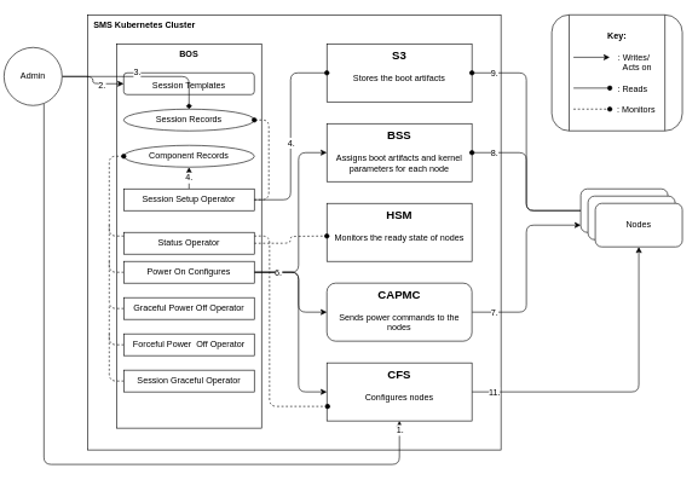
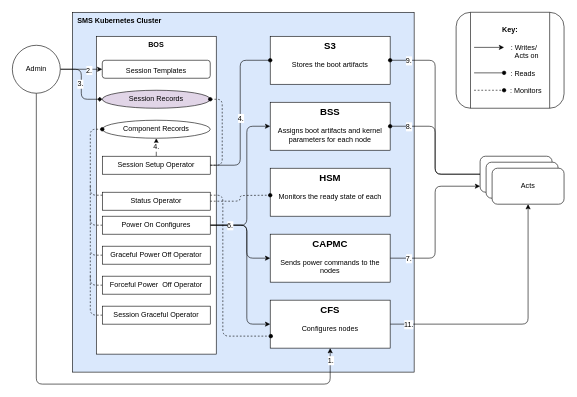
  <mxCell id="0" />
  <mxCell id="1" parent="0" />
- <mxCell id="2" value="&amp;nbsp; &lt;b&gt;SMS Kubernetes Cluster&lt;/b&gt;" style="rounded=0;whiteSpace=wrap;html=1;align=left;verticalAlign=top;" parent="1" vertex="1"><mxGeometry x="120" y="20" width="570" height="600" as="geometry" /></mxCell>
+ <mxCell id="2" value="&amp;nbsp; &lt;b&gt;SMS Kubernetes Cluster&lt;/b&gt;" style="rounded=0;whiteSpace=wrap;html=1;align=left;verticalAlign=top;fillColor=#dae8fc;" parent="1" vertex="1"><mxGeometry x="120" y="20" width="570" height="600" as="geometry" /></mxCell>
  <mxCell id="3" value="&lt;b style=&quot;font-size: 12px;&quot;&gt;BOS&lt;/b&gt;" style="rounded=0;whiteSpace=wrap;html=1;labelPosition=center;verticalLabelPosition=middle;align=center;verticalAlign=top;fontSize=12;" parent="1" vertex="1"><mxGeometry x="160" y="60" width="200" height="530" as="geometry" /></mxCell>
  <mxCell id="4" value="&lt;div&gt;&lt;b&gt;S3&lt;br&gt;&lt;/b&gt;&lt;/div&gt;&lt;div style=&quot;font-size: 12px;&quot;&gt;&lt;br&gt;&lt;/div&gt;&lt;div style=&quot;font-size: 12px;&quot;&gt;Stores the boot artifacts&lt;br&gt;&lt;b&gt;&lt;/b&gt;&lt;/div&gt;" style="rounded=0;whiteSpace=wrap;html=1;fontSize=16;verticalAlign=top;" parent="1" vertex="1"><mxGeometry x="450" y="60" width="200" height="80" as="geometry" /></mxCell>
  <mxCell id="5" value="&lt;div&gt;&lt;b&gt;BSS&lt;br&gt;&lt;/b&gt;&lt;/div&gt;&lt;div style=&quot;font-size: 12px;&quot;&gt;&lt;b&gt;&lt;br&gt;&lt;/b&gt;&lt;/div&gt;&lt;div style=&quot;font-size: 12px;&quot;&gt;Assigns boot artifacts and kernel parameters for each node&lt;br&gt;&lt;b&gt;&lt;/b&gt;&lt;/div&gt;" style="rounded=0;whiteSpace=wrap;html=1;fontSize=16;verticalAlign=top;" parent="1" vertex="1"><mxGeometry x="450" y="170" width="200" height="80" as="geometry" /></mxCell>
- <mxCell id="6" value="&lt;div&gt;&lt;b&gt;HSM&lt;/b&gt;&lt;/div&gt;&lt;div style=&quot;font-size: 12px;&quot;&gt;&lt;b&gt;&lt;br&gt;&lt;/b&gt;&lt;/div&gt;&lt;div style=&quot;font-size: 12px;&quot;&gt;Monitors the ready state of nodes&lt;br&gt;&lt;b&gt;&lt;/b&gt;&lt;/div&gt;" style="rounded=0;whiteSpace=wrap;html=1;fontSize=16;verticalAlign=top;" parent="1" vertex="1"><mxGeometry x="450" y="280" width="200" height="80" as="geometry" /></mxCell>
+ <mxCell id="6" value="&lt;div&gt;&lt;b&gt;HSM&lt;/b&gt;&lt;/div&gt;&lt;div style=&quot;font-size: 12px;&quot;&gt;&lt;b&gt;&lt;br&gt;&lt;/b&gt;&lt;/div&gt;&lt;div style=&quot;font-size: 12px;&quot;&gt;Monitors the ready state of each&lt;br&gt;&lt;b&gt;&lt;/b&gt;&lt;/div&gt;" style="rounded=0;whiteSpace=wrap;html=1;fontSize=16;verticalAlign=top;" parent="1" vertex="1"><mxGeometry x="450" y="280" width="200" height="80" as="geometry" /></mxCell>
  <mxCell id="7" style="edgeStyle=orthogonalEdgeStyle;shape=connector;rounded=1;orthogonalLoop=1;jettySize=auto;html=1;labelBackgroundColor=default;fontFamily=Helvetica;fontSize=12;fontColor=default;endArrow=classic;strokeColor=default;" parent="1" source="9" edge="1"><mxGeometry relative="1" as="geometry"><mxPoint x="800" y="310" as="targetPoint" /><Array as="points"><mxPoint x="725" y="430" /><mxPoint x="725" y="310" /><mxPoint x="800" y="310" /></Array></mxGeometry></mxCell>
  <mxCell id="8" value="7." style="edgeLabel;html=1;align=center;verticalAlign=middle;resizable=0;points=[];fontSize=12;fontFamily=Helvetica;fontColor=default;" parent="7" vertex="1" connectable="0"><mxGeometry x="-0.234" y="3" relative="1" as="geometry"><mxPoint x="-42" y="28" as="offset" /></mxGeometry></mxCell>
- <mxCell id="9" value="&lt;div&gt;&lt;b&gt;CAPMC&lt;br&gt;&lt;/b&gt;&lt;/div&gt;&lt;div style=&quot;font-size: 12px;&quot;&gt;&lt;b&gt;&lt;br&gt;&lt;/b&gt;&lt;/div&gt;&lt;div style=&quot;font-size: 12px;&quot;&gt;Sends power commands to the nodes&lt;b&gt;&lt;br&gt;&lt;/b&gt;&lt;/div&gt;" style="whiteSpace=wrap;html=1;fontSize=16;verticalAlign=top;rounded=1;" parent="1" vertex="1"><mxGeometry x="450" y="390" width="200" height="80" as="geometry" /></mxCell>
+ <mxCell id="9" value="&lt;div&gt;&lt;b&gt;CAPMC&lt;br&gt;&lt;/b&gt;&lt;/div&gt;&lt;div style=&quot;font-size: 12px;&quot;&gt;&lt;b&gt;&lt;br&gt;&lt;/b&gt;&lt;/div&gt;&lt;div style=&quot;font-size: 12px;&quot;&gt;Sends power commands to the nodes&lt;b&gt;&lt;br&gt;&lt;/b&gt;&lt;/div&gt;" style="rounded=0;whiteSpace=wrap;html=1;fontSize=16;verticalAlign=top;" parent="1" vertex="1"><mxGeometry x="450" y="390" width="200" height="80" as="geometry" /></mxCell>
  <mxCell id="10" style="edgeStyle=orthogonalEdgeStyle;shape=connector;rounded=1;orthogonalLoop=1;jettySize=auto;html=1;entryX=0.5;entryY=1;entryDx=0;entryDy=0;labelBackgroundColor=default;fontFamily=Helvetica;fontSize=12;fontColor=default;endArrow=classic;strokeColor=default;" parent="1" source="12" target="41" edge="1"><mxGeometry relative="1" as="geometry" /></mxCell>
  <mxCell id="11" value="11." style="edgeLabel;html=1;align=center;verticalAlign=middle;resizable=0;points=[];fontSize=12;fontFamily=Helvetica;fontColor=default;" parent="10" vertex="1" connectable="0"><mxGeometry x="-0.233" y="-1" relative="1" as="geometry"><mxPoint x="-135" y="-1" as="offset" /></mxGeometry></mxCell>
  <mxCell id="12" value="&lt;div&gt;&lt;b&gt;CFS&lt;/b&gt;&lt;/div&gt;&lt;div style=&quot;font-size: 12px;&quot;&gt;&lt;b&gt;&lt;br&gt;&lt;/b&gt;&lt;/div&gt;&lt;div style=&quot;font-size: 12px;&quot;&gt;Configures nodes&lt;b&gt;&lt;br&gt;&lt;/b&gt;&lt;/div&gt;" style="rounded=0;whiteSpace=wrap;html=1;fontSize=16;verticalAlign=top;" parent="1" vertex="1"><mxGeometry x="450" y="500" width="200" height="80" as="geometry" /></mxCell>
  <mxCell id="13" style="edgeStyle=orthogonalEdgeStyle;shape=connector;rounded=1;orthogonalLoop=1;jettySize=auto;html=1;exitX=1;exitY=0.5;exitDx=0;exitDy=0;entryX=0;entryY=0.5;entryDx=0;entryDy=0;labelBackgroundColor=default;fontFamily=Helvetica;fontSize=12;fontColor=default;endArrow=classic;endFill=1;strokeColor=default;" parent="1" source="22" target="12" edge="1"><mxGeometry relative="1" as="geometry"><Array as="points"><mxPoint x="411" y="375" /><mxPoint x="411" y="540" /></Array></mxGeometry></mxCell>
  <mxCell id="14" style="edgeStyle=orthogonalEdgeStyle;shape=connector;rounded=1;orthogonalLoop=1;jettySize=auto;html=1;entryX=0;entryY=0.5;entryDx=0;entryDy=0;labelBackgroundColor=default;fontFamily=Helvetica;fontSize=12;fontColor=default;endArrow=oval;strokeColor=default;endFill=1;" parent="1" source="17" target="4" edge="1"><mxGeometry relative="1" as="geometry" /></mxCell>
  <mxCell id="15" value="4." style="edgeLabel;html=1;align=center;verticalAlign=middle;resizable=0;points=[];fontSize=12;fontFamily=Helvetica;fontColor=default;" parent="14" vertex="1" connectable="0"><mxGeometry x="-0.062" y="-3" relative="1" as="geometry"><mxPoint x="-3" as="offset" /></mxGeometry></mxCell>
  <mxCell id="16" value="4." style="edgeStyle=orthogonalEdgeStyle;shape=connector;rounded=1;orthogonalLoop=1;jettySize=auto;html=1;entryX=0.5;entryY=1;entryDx=0;entryDy=0;labelBackgroundColor=default;fontFamily=Helvetica;fontSize=12;fontColor=default;endArrow=classic;strokeColor=default;" parent="1" source="17" target="42" edge="1"><mxGeometry relative="1" as="geometry" /></mxCell>
  <mxCell id="17" value="&lt;font style=&quot;font-size: 12px;&quot;&gt;Session Setup Operator&lt;br style=&quot;font-size: 12px;&quot;&gt;&lt;/font&gt;" style="rounded=0;whiteSpace=wrap;html=1;fontSize=12;verticalAlign=middle;" parent="1" vertex="1"><mxGeometry x="170" y="260" width="180" height="30" as="geometry" /></mxCell>
  <mxCell id="18" style="edgeStyle=orthogonalEdgeStyle;shape=connector;rounded=1;orthogonalLoop=1;jettySize=auto;html=1;labelBackgroundColor=default;fontFamily=Helvetica;fontSize=12;fontColor=default;endArrow=none;endFill=0;strokeColor=default;dashed=1;" parent="1" source="22" edge="1"><mxGeometry relative="1" as="geometry"><mxPoint x="150" y="310" as="targetPoint" /></mxGeometry></mxCell>
  <mxCell id="19" style="edgeStyle=orthogonalEdgeStyle;shape=connector;rounded=1;orthogonalLoop=1;jettySize=auto;html=1;entryX=0;entryY=0.5;entryDx=0;entryDy=0;labelBackgroundColor=default;fontFamily=Helvetica;fontSize=12;fontColor=default;endArrow=classic;endFill=1;strokeColor=default;" parent="1" source="22" target="5" edge="1"><mxGeometry relative="1" as="geometry"><Array as="points"><mxPoint x="411" y="375" /><mxPoint x="411" y="210" /></Array></mxGeometry></mxCell>
  <mxCell id="20" style="edgeStyle=orthogonalEdgeStyle;shape=connector;rounded=1;orthogonalLoop=1;jettySize=auto;html=1;labelBackgroundColor=default;fontFamily=Helvetica;fontSize=12;fontColor=default;endArrow=classic;endFill=1;strokeColor=default;" parent="1" source="22" target="9" edge="1"><mxGeometry relative="1" as="geometry"><Array as="points"><mxPoint x="411" y="375" /><mxPoint x="411" y="430" /></Array></mxGeometry></mxCell>
  <mxCell id="21" value="6." style="edgeLabel;html=1;align=center;verticalAlign=middle;resizable=0;points=[];fontSize=12;fontFamily=Helvetica;fontColor=default;" parent="20" vertex="1" connectable="0"><mxGeometry x="-0.587" relative="1" as="geometry"><mxPoint as="offset" /></mxGeometry></mxCell>
  <mxCell id="22" value="Power On Configures" style="rounded=0;whiteSpace=wrap;html=1;fontSize=12;verticalAlign=middle;" parent="1" vertex="1"><mxGeometry x="170" y="360" width="180" height="30" as="geometry" /></mxCell>
  <mxCell id="23" style="edgeStyle=orthogonalEdgeStyle;shape=connector;rounded=1;orthogonalLoop=1;jettySize=auto;html=1;exitX=1;exitY=0.5;exitDx=0;exitDy=0;labelBackgroundColor=default;fontFamily=Helvetica;fontSize=12;fontColor=default;endArrow=oval;endFill=1;strokeColor=default;dashed=1;" parent="1" source="25" edge="1"><mxGeometry relative="1" as="geometry"><mxPoint x="450" y="325" as="targetPoint" /></mxGeometry></mxCell>
  <mxCell id="24" style="edgeStyle=orthogonalEdgeStyle;shape=connector;rounded=1;orthogonalLoop=1;jettySize=auto;html=1;labelBackgroundColor=default;fontFamily=Helvetica;fontSize=12;fontColor=default;endArrow=oval;endFill=1;strokeColor=default;dashed=1;" parent="1" source="25" edge="1"><mxGeometry relative="1" as="geometry"><mxPoint x="451" y="560" as="targetPoint" /><Array as="points"><mxPoint x="371" y="325" /><mxPoint x="371" y="560" /><mxPoint x="450" y="560" /></Array></mxGeometry></mxCell>
  <mxCell id="25" value="Status Operator" style="rounded=0;whiteSpace=wrap;html=1;fontSize=12;verticalAlign=middle;" parent="1" vertex="1"><mxGeometry x="170" y="320" width="180" height="30" as="geometry" /></mxCell>
  <mxCell id="26" style="edgeStyle=orthogonalEdgeStyle;shape=connector;rounded=1;orthogonalLoop=1;jettySize=auto;html=1;labelBackgroundColor=default;fontFamily=Helvetica;fontSize=12;fontColor=default;endArrow=none;endFill=0;strokeColor=default;dashed=1;" parent="1" source="27" edge="1"><mxGeometry relative="1" as="geometry"><mxPoint x="150" y="360" as="targetPoint" /></mxGeometry></mxCell>
  <mxCell id="27" value="&lt;font style=&quot;font-size: 12px;&quot;&gt;Graceful Power Off Operator&lt;/font&gt;" style="rounded=0;whiteSpace=wrap;html=1;fontSize=12;verticalAlign=middle;" parent="1" vertex="1"><mxGeometry x="170" y="410" width="180" height="30" as="geometry" /></mxCell>
  <mxCell id="28" style="edgeStyle=orthogonalEdgeStyle;shape=connector;rounded=1;orthogonalLoop=1;jettySize=auto;html=1;labelBackgroundColor=default;fontFamily=Helvetica;fontSize=12;fontColor=default;endArrow=none;endFill=0;strokeColor=default;dashed=1;" parent="1" source="29" edge="1"><mxGeometry relative="1" as="geometry"><mxPoint x="150" y="420" as="targetPoint" /></mxGeometry></mxCell>
  <mxCell id="29" value="&lt;font style=&quot;font-size: 12px;&quot;&gt;Forceful Power&amp;nbsp; Off Operator&lt;/font&gt;" style="rounded=0;whiteSpace=wrap;html=1;fontSize=12;verticalAlign=middle;" parent="1" vertex="1"><mxGeometry x="170" y="460" width="180" height="30" as="geometry" /></mxCell>
  <mxCell id="30" style="edgeStyle=orthogonalEdgeStyle;shape=connector;rounded=1;orthogonalLoop=1;jettySize=auto;html=1;labelBackgroundColor=default;fontFamily=Helvetica;fontSize=12;fontColor=default;endArrow=none;endFill=0;strokeColor=default;dashed=1;" parent="1" source="31" edge="1"><mxGeometry relative="1" as="geometry"><mxPoint x="150" y="460" as="targetPoint" /></mxGeometry></mxCell>
  <mxCell id="31" value="&lt;font style=&quot;font-size: 12px;&quot;&gt;Session Graceful Operator&lt;br style=&quot;font-size: 12px;&quot;&gt;&lt;/font&gt;" style="rounded=0;whiteSpace=wrap;html=1;fontSize=12;verticalAlign=middle;" parent="1" vertex="1"><mxGeometry x="170" y="510" width="180" height="30" as="geometry" /></mxCell>
  <mxCell id="32" style="edgeStyle=orthogonalEdgeStyle;rounded=0;orthogonalLoop=1;jettySize=auto;html=1;exitX=0.5;exitY=1;exitDx=0;exitDy=0;fontSize=12;" parent="1" source="3" target="3" edge="1"><mxGeometry relative="1" as="geometry" /></mxCell>
- <mxCell id="33" value="Session Records" style="ellipse;whiteSpace=wrap;html=1;fontSize=12;verticalAlign=middle;" parent="1" vertex="1"><mxGeometry x="170" y="150" width="180" height="30" as="geometry" /></mxCell>
+ <mxCell id="33" value="Session Records" style="ellipse;whiteSpace=wrap;html=1;fontSize=12;verticalAlign=middle;fillColor=#e1d5e7;" parent="1" vertex="1"><mxGeometry x="170" y="150" width="180" height="30" as="geometry" /></mxCell>
  <mxCell id="34" value="&lt;font style=&quot;font-size: 12px;&quot;&gt;Session Templates&lt;/font&gt;" style="whiteSpace=wrap;html=1;fontSize=16;verticalAlign=middle;glass=0;shadow=0;sketch=0;rounded=1;" parent="1" vertex="1"><mxGeometry x="170" y="100" width="180" height="30" as="geometry" /></mxCell>
  <mxCell id="35" style="edgeStyle=orthogonalEdgeStyle;shape=connector;rounded=1;orthogonalLoop=1;jettySize=auto;html=1;entryX=1;entryY=0.5;entryDx=0;entryDy=0;labelBackgroundColor=default;fontFamily=Helvetica;fontSize=12;fontColor=default;endArrow=oval;strokeColor=default;endFill=1;" parent="1" source="39" target="5" edge="1"><mxGeometry relative="1" as="geometry" /></mxCell>
  <mxCell id="36" value="8." style="edgeLabel;html=1;align=center;verticalAlign=middle;resizable=0;points=[];fontSize=12;fontFamily=Helvetica;fontColor=default;" parent="35" vertex="1" connectable="0"><mxGeometry x="0.583" relative="1" as="geometry"><mxPoint x="-18" as="offset" /></mxGeometry></mxCell>
  <mxCell id="37" style="edgeStyle=orthogonalEdgeStyle;shape=connector;rounded=1;orthogonalLoop=1;jettySize=auto;html=1;entryX=1;entryY=0.5;entryDx=0;entryDy=0;labelBackgroundColor=default;fontFamily=Helvetica;fontSize=12;fontColor=default;endArrow=oval;strokeColor=default;endFill=1;" parent="1" source="39" target="4" edge="1"><mxGeometry relative="1" as="geometry" /></mxCell>
  <mxCell id="38" value="9." style="edgeLabel;html=1;align=center;verticalAlign=middle;resizable=0;points=[];fontSize=12;fontFamily=Helvetica;fontColor=default;" parent="37" vertex="1" connectable="0"><mxGeometry x="0.635" y="2" relative="1" as="geometry"><mxPoint x="-32" y="-2" as="offset" /></mxGeometry></mxCell>
  <mxCell id="39" value="" style="rounded=1;whiteSpace=wrap;html=1;shadow=0;glass=0;sketch=0;fontSize=12;" parent="1" vertex="1"><mxGeometry x="800" y="260" width="120" height="60" as="geometry" /></mxCell>
  <mxCell id="40" value="" style="rounded=1;whiteSpace=wrap;html=1;shadow=0;glass=0;sketch=0;fontSize=12;" parent="1" vertex="1"><mxGeometry x="810" y="270" width="120" height="60" as="geometry" /></mxCell>
- <mxCell id="41" value="Nodes" style="rounded=1;whiteSpace=wrap;html=1;shadow=0;glass=0;sketch=0;fontSize=12;" parent="1" vertex="1"><mxGeometry x="820" y="280" width="120" height="60" as="geometry" /></mxCell>
+ <mxCell id="41" value="Acts" style="rounded=1;whiteSpace=wrap;html=1;shadow=0;glass=0;sketch=0;fontSize=12;" parent="1" vertex="1"><mxGeometry x="820" y="280" width="120" height="60" as="geometry" /></mxCell>
  <mxCell id="42" value="Component Records" style="ellipse;whiteSpace=wrap;html=1;fontSize=12;verticalAlign=middle;" parent="1" vertex="1"><mxGeometry x="170" y="200" width="180" height="30" as="geometry" /></mxCell>
  <mxCell id="43" value="3." style="edgeStyle=orthogonalEdgeStyle;rounded=1;orthogonalLoop=1;jettySize=auto;html=1;fontSize=12;labelPosition=left;verticalLabelPosition=middle;align=right;verticalAlign=middle;endArrow=diamond;" parent="1" source="48" target="33" edge="1"><mxGeometry y="5" relative="1" as="geometry"><mxPoint as="offset" /></mxGeometry></mxCell>
  <mxCell id="44" style="edgeStyle=orthogonalEdgeStyle;shape=connector;rounded=1;orthogonalLoop=1;jettySize=auto;html=1;labelBackgroundColor=default;fontFamily=Helvetica;fontSize=12;fontColor=default;endArrow=classic;strokeColor=default;" parent="1" source="48" target="12" edge="1"><mxGeometry relative="1" as="geometry"><Array as="points"><mxPoint x="60" y="640" /><mxPoint x="550" y="640" /></Array></mxGeometry></mxCell>
  <mxCell id="45" value="1." style="edgeLabel;html=1;align=center;verticalAlign=middle;resizable=0;points=[];fontSize=12;fontFamily=Helvetica;fontColor=default;" parent="44" vertex="1" connectable="0"><mxGeometry x="-0.156" relative="1" as="geometry"><mxPoint x="490" y="8" as="offset" /></mxGeometry></mxCell>
  <mxCell id="46" style="edgeStyle=orthogonalEdgeStyle;shape=connector;rounded=1;orthogonalLoop=1;jettySize=auto;html=1;exitX=1;exitY=0.5;exitDx=0;exitDy=0;labelBackgroundColor=default;fontFamily=Helvetica;fontSize=12;fontColor=default;endArrow=classic;endFill=1;strokeColor=default;" parent="1" source="48" target="34" edge="1"><mxGeometry relative="1" as="geometry" /></mxCell>
  <mxCell id="47" value="2." style="edgeLabel;html=1;align=center;verticalAlign=middle;resizable=0;points=[];fontSize=12;fontFamily=Helvetica;fontColor=default;" parent="46" vertex="1" connectable="0"><mxGeometry x="0.343" y="-1" relative="1" as="geometry"><mxPoint as="offset" /></mxGeometry></mxCell>
- <mxCell id="48" value="Admin" style="ellipse;whiteSpace=wrap;html=1;aspect=fixed;rounded=1;shadow=0;glass=0;sketch=0;fontSize=12;" parent="1" vertex="1"><mxGeometry x="5" y="65" width="80" height="80" as="geometry" /></mxCell>
+ <mxCell id="48" value="Admin" style="ellipse;whiteSpace=wrap;html=1;aspect=fixed;rounded=1;shadow=0;glass=0;sketch=0;fontSize=12;" parent="1" vertex="1"><mxGeometry x="20" y="75" width="80" height="80" as="geometry" /></mxCell>
  <mxCell id="49" value="&lt;div&gt;&lt;b&gt;Key:&lt;/b&gt;&lt;/div&gt;&lt;div&gt;&lt;br&gt;&lt;/div&gt;&lt;div&gt;&amp;nbsp;&amp;nbsp;&amp;nbsp;&amp;nbsp;&amp;nbsp;&amp;nbsp;&amp;nbsp;&amp;nbsp;&amp;nbsp;&amp;nbsp;&amp;nbsp;&amp;nbsp;&amp;nbsp; : Writes/&lt;/div&gt;&lt;div&gt;&amp;nbsp;&amp;nbsp;&amp;nbsp;&amp;nbsp;&amp;nbsp;&amp;nbsp;&amp;nbsp;&amp;nbsp;&amp;nbsp; &amp;nbsp; &amp;nbsp; &amp;nbsp;&amp;nbsp; Acts on&lt;br&gt;&lt;/div&gt;&lt;div&gt;&lt;br&gt;&lt;/div&gt;&lt;div&gt;&amp;nbsp;&amp;nbsp;&amp;nbsp;&amp;nbsp;&amp;nbsp;&amp;nbsp;&amp;nbsp;&amp;nbsp;&amp;nbsp;&amp;nbsp;&amp;nbsp;&amp;nbsp; : Reads&lt;br&gt;&lt;/div&gt;&lt;div&gt;&lt;br&gt;&lt;/div&gt;&lt;div&gt;&amp;nbsp;&amp;nbsp;&amp;nbsp;&amp;nbsp;&amp;nbsp;&amp;nbsp;&amp;nbsp;&amp;nbsp;&amp;nbsp;&amp;nbsp;&amp;nbsp;&amp;nbsp;&amp;nbsp;&amp;nbsp;&amp;nbsp; : Monitors&lt;br&gt;&lt;/div&gt;" style="shape=process;whiteSpace=wrap;html=1;backgroundOutline=1;rounded=1;shadow=0;glass=0;sketch=0;fontFamily=Helvetica;fontSize=12;fontColor=default;" parent="1" vertex="1"><mxGeometry x="760" y="20" width="180" height="160" as="geometry" /></mxCell>
  <mxCell id="50" value="" style="endArrow=classic;html=1;rounded=1;labelBackgroundColor=default;fontFamily=Helvetica;fontSize=12;fontColor=default;strokeColor=default;shape=connector;endFill=1;" parent="1" edge="1"><mxGeometry width="50" height="50" relative="1" as="geometry"><mxPoint x="790" y="78.5" as="sourcePoint" /><mxPoint x="840" y="78.5" as="targetPoint" /></mxGeometry></mxCell>
  <mxCell id="51" value="" style="endArrow=oval;html=1;rounded=1;labelBackgroundColor=default;fontFamily=Helvetica;fontSize=12;fontColor=default;strokeColor=default;shape=connector;dashed=1;endFill=1;" parent="1" edge="1"><mxGeometry width="50" height="50" relative="1" as="geometry"><mxPoint x="790" y="150" as="sourcePoint" /><mxPoint x="840" y="150" as="targetPoint" /></mxGeometry></mxCell>
  <mxCell id="52" value="" style="endArrow=oval;html=1;rounded=1;labelBackgroundColor=default;fontFamily=Helvetica;fontSize=12;fontColor=default;strokeColor=default;shape=connector;endFill=1;" parent="1" edge="1"><mxGeometry width="50" height="50" relative="1" as="geometry"><mxPoint x="790" y="121" as="sourcePoint" /><mxPoint x="840" y="121" as="targetPoint" /></mxGeometry></mxCell>
  <mxCell id="53" style="edgeStyle=orthogonalEdgeStyle;shape=connector;rounded=1;orthogonalLoop=1;jettySize=auto;html=1;labelBackgroundColor=default;fontFamily=Helvetica;fontSize=12;fontColor=default;endArrow=oval;strokeColor=default;dashed=1;endFill=1;" parent="1" source="25" target="42" edge="1"><mxGeometry relative="1" as="geometry"><Array as="points"><mxPoint x="150" y="325" /><mxPoint x="150" y="215" /></Array></mxGeometry></mxCell>
  <mxCell id="54" style="edgeStyle=orthogonalEdgeStyle;shape=connector;rounded=1;orthogonalLoop=1;jettySize=auto;html=1;entryX=1;entryY=0.5;entryDx=0;entryDy=0;labelBackgroundColor=default;fontFamily=Helvetica;fontSize=12;fontColor=default;endArrow=oval;endFill=1;strokeColor=default;dashed=1;" parent="1" source="17" target="33" edge="1"><mxGeometry relative="1" as="geometry"><Array as="points"><mxPoint x="370" y="275" /><mxPoint x="370" y="165" /></Array></mxGeometry></mxCell>
